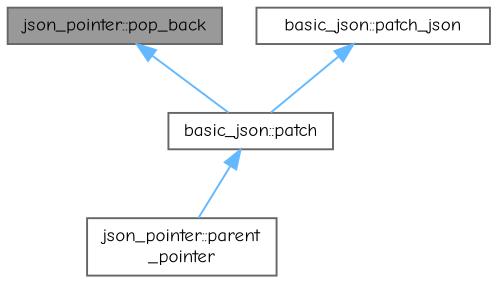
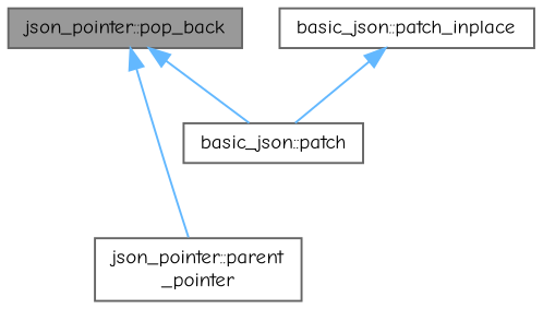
  digraph {
    fontname="Comic Neue"
    rankdir=TB
    node [color=grey40 fillcolor=white fontname="Comic Neue" fontsize=10 shape=box style=filled]
    edge [color=steelblue1 dir=back fontname="Comic Neue" fontsize=10 labelfontname=Helvetica labelfontsize=10 style=solid]
    n1 [color=gray40 fillcolor=grey60 fontcolor=black height=0.2 label="json_pointer::pop_back" width=0.4]
    n2 [height=0.2 label="json_pointer::parent\l_pointer" width=0.4]
    n3 [height=0.2 label="basic_json::patch" width=0.4]
-   n4 [height=0.2 label="basic_json::patch_json" width=0.4]
-   n3 -> n2
+   n4 [height=0.2 label="basic_json::patch_inplace" width=0.4]
+   n1 -> n2
    n1 -> n3
    n4 -> n3
  }
